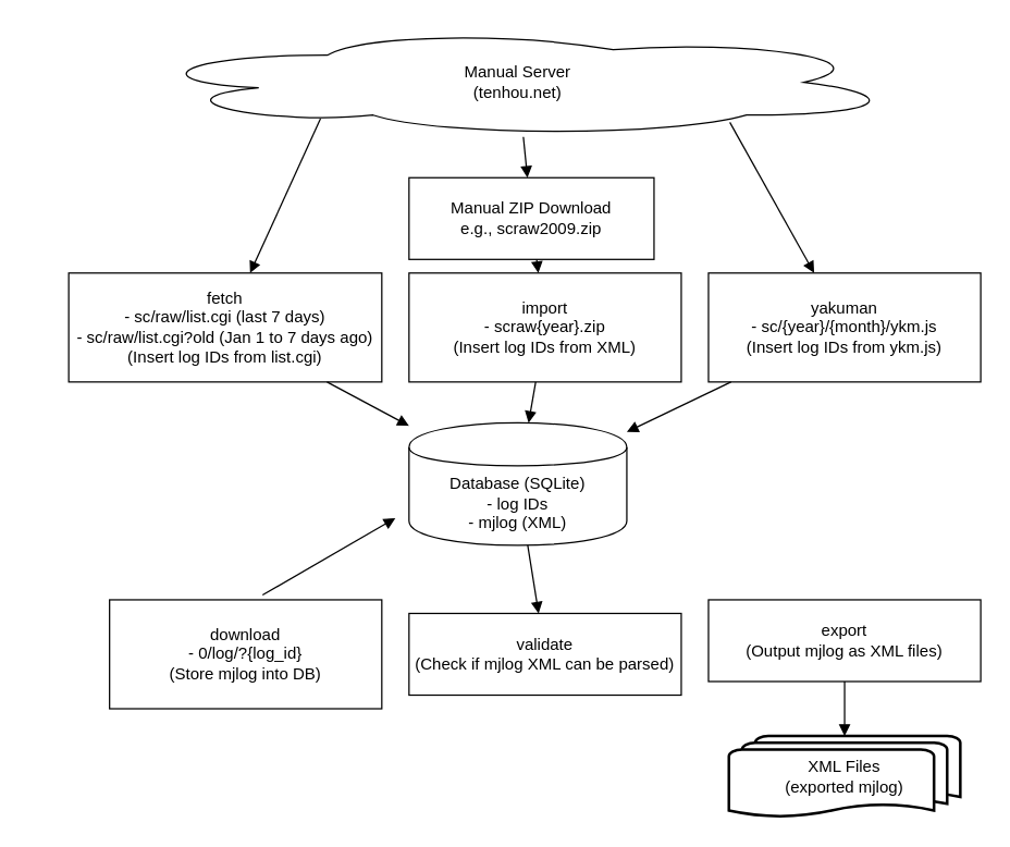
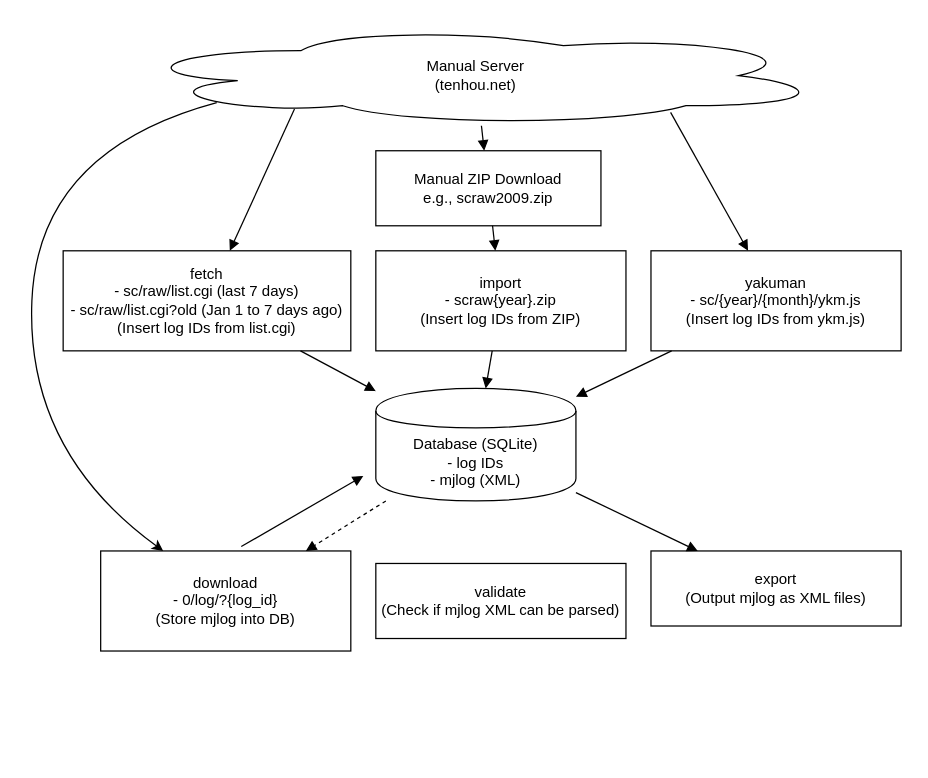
  <mxCell id="0" />
  <mxCell id="1" parent="0" />
  <mxCell id="2" value="Manual Server&#10;(tenhou.net)" style="shape=cloud;whiteSpace=wrap;html=1;" parent="1" vertex="1"><mxGeometry x="100" y="20" width="560" height="80" as="geometry" /></mxCell>
- <mxCell id="3" value="Manual ZIP Download&#10;e.g., scraw2009.zip" style="shape=rectangle;whiteSpace=wrap;html=1;" parent="1" vertex="1"><mxGeometry x="300" y="130" width="180" height="60" as="geometry" /></mxCell>
- <mxCell id="4" value="&lt;div&gt;import&lt;/div&gt;- scraw{year}.zip&lt;br&gt;(Insert log IDs from XML)" style="shape=rectangle;whiteSpace=wrap;html=1;" parent="1" vertex="1"><mxGeometry x="300" y="200" width="200" height="80" as="geometry" /></mxCell>
+ <mxCell id="3" value="Manual ZIP Download&#10;e.g., scraw2009.zip" style="shape=rectangle;whiteSpace=wrap;html=1;" parent="1" vertex="1"><mxGeometry x="300" y="120" width="180" height="60" as="geometry" /></mxCell>
+ <mxCell id="4" value="&lt;div&gt;import&lt;/div&gt;- scraw{year}.zip&lt;br&gt;(Insert log IDs from ZIP)" style="shape=rectangle;whiteSpace=wrap;html=1;" parent="1" vertex="1"><mxGeometry x="300" y="200" width="200" height="80" as="geometry" /></mxCell>
  <mxCell id="5" value="fetch&lt;br&gt;- sc/raw/list.cgi (last 7 days)&lt;br&gt;- sc/raw/list.cgi?old (Jan 1 to 7 days ago)&lt;br&gt;(Insert log IDs from list.cgi)" style="shape=rectangle;whiteSpace=wrap;html=1;" parent="1" vertex="1"><mxGeometry x="50" y="200" width="230" height="80" as="geometry" /></mxCell>
  <mxCell id="6" value="yakuman&lt;br&gt;- sc/{year}/{month}/ykm.js&lt;br&gt;(Insert log IDs from ykm.js)" style="shape=rectangle;whiteSpace=wrap;html=1;" parent="1" vertex="1"><mxGeometry x="520" y="200" width="200" height="80" as="geometry" /></mxCell>
  <mxCell id="7" value="&lt;div&gt;&lt;br&gt;&lt;/div&gt;&lt;div&gt;&lt;br&gt;&lt;/div&gt;&lt;div&gt;Database (SQLite)&lt;/div&gt;&lt;div&gt;- log IDs&lt;/div&gt;&lt;div&gt;- mjlog (XML)&lt;/div&gt;" style="shape=cylinder;whiteSpace=wrap;html=1;" parent="1" vertex="1"><mxGeometry x="300" y="310" width="160" height="90" as="geometry" /></mxCell>
  <mxCell id="8" value="download&#10;- 0/log/?{log_id}&#10;(Store mjlog into DB)" style="shape=rectangle;whiteSpace=wrap;html=1;" parent="1" vertex="1"><mxGeometry x="80" y="440" width="200" height="80" as="geometry" /></mxCell>
  <mxCell id="9" value="validate&#10;(Check if mjlog XML can be parsed)" style="shape=rectangle;whiteSpace=wrap;html=1;" parent="1" vertex="1"><mxGeometry x="300" y="450" width="200" height="60" as="geometry" /></mxCell>
  <mxCell id="10" value="export&#10;(Output mjlog as XML files)" style="shape=rectangle;whiteSpace=wrap;html=1;" parent="1" vertex="1"><mxGeometry x="520" y="440" width="200" height="60" as="geometry" /></mxCell>
  <mxCell id="11" style="edgeStyle=orthogonalConnector;rounded=0;endArrow=block;" parent="1" source="2" target="3" edge="1"><mxGeometry relative="1" as="geometry" /></mxCell>
  <mxCell id="12" style="edgeStyle=orthogonalConnector;rounded=0;endArrow=block;exitX=0.241;exitY=0.833;exitDx=0;exitDy=0;exitPerimeter=0;" parent="1" source="2" target="5" edge="1"><mxGeometry relative="1" as="geometry" /></mxCell>
  <mxCell id="13" style="edgeStyle=orthogonalConnector;rounded=0;endArrow=block;exitX=0.778;exitY=0.867;exitDx=0;exitDy=0;exitPerimeter=0;" parent="1" source="2" target="6" edge="1"><mxGeometry relative="1" as="geometry" /></mxCell>
  <mxCell id="14" style="edgeStyle=orthogonalConnector;rounded=0;endArrow=block;" parent="1" source="3" target="4" edge="1"><mxGeometry relative="1" as="geometry" /></mxCell>
  <mxCell id="15" style="edgeStyle=orthogonalConnector;rounded=0;endArrow=block;" parent="1" source="4" target="7" edge="1"><mxGeometry relative="1" as="geometry" /></mxCell>
  <mxCell id="16" style="edgeStyle=orthogonalConnector;rounded=0;endArrow=block;" parent="1" source="5" target="7" edge="1"><mxGeometry relative="1" as="geometry" /></mxCell>
  <mxCell id="17" style="edgeStyle=orthogonalConnector;rounded=0;endArrow=block;" parent="1" source="6" target="7" edge="1"><mxGeometry relative="1" as="geometry" /></mxCell>
- <mxCell id="19" style="edgeStyle=orthogonalConnector;rounded=0;endArrow=block;" parent="1" source="7" target="9" edge="1"><mxGeometry relative="1" as="geometry" /></mxCell>
- <mxCell id="21" style="edgeStyle=orthogonalConnector;rounded=0;endArrow=block;entryX=0.5;entryY=0;entryDx=0;entryDy=0;entryPerimeter=0;" parent="1" source="10" target="24" edge="1"><mxGeometry relative="1" as="geometry"><mxPoint x="620" y="540" as="targetPoint" /></mxGeometry></mxCell>
+ <mxCell id="18" style="edgeStyle=orthogonalConnector;rounded=0;endArrow=block;dashed=1;" parent="1" source="7" target="8" edge="1"><mxGeometry relative="1" as="geometry" /></mxCell>
+ <mxCell id="20" style="edgeStyle=orthogonalConnector;rounded=0;endArrow=block;" parent="1" source="7" target="10" edge="1"><mxGeometry relative="1" as="geometry" /></mxCell>
+ <mxCell id="22" value="" style="curved=1;endArrow=classic;html=1;rounded=0;exitX=0.13;exitY=0.77;exitDx=0;exitDy=0;exitPerimeter=0;entryX=0.25;entryY=0;entryDx=0;entryDy=0;" parent="1" source="2" target="8" edge="1"><mxGeometry width="50" height="50" relative="1" as="geometry"><mxPoint x="380" y="540" as="sourcePoint" /><mxPoint x="430" y="490" as="targetPoint" /><Array as="points"><mxPoint x="30" y="120" /><mxPoint x="20" y="360" /></Array></mxGeometry></mxCell>
  <mxCell id="23" style="edgeStyle=orthogonalConnector;rounded=0;endArrow=block;exitX=0.562;exitY=-0.044;exitDx=0;exitDy=0;exitPerimeter=0;" parent="1" source="8" edge="1"><mxGeometry relative="1" as="geometry"><mxPoint x="302" y="360" as="sourcePoint" /><mxPoint x="290" y="380" as="targetPoint" /></mxGeometry></mxCell>
- <mxCell id="24" value="XML Files&lt;br&gt;(exported mjlog)" style="strokeWidth=2;html=1;shape=mxgraph.flowchart.multi-document;whiteSpace=wrap;" parent="1" vertex="1"><mxGeometry x="535" y="540" width="170" height="60" as="geometry" /></mxCell>
